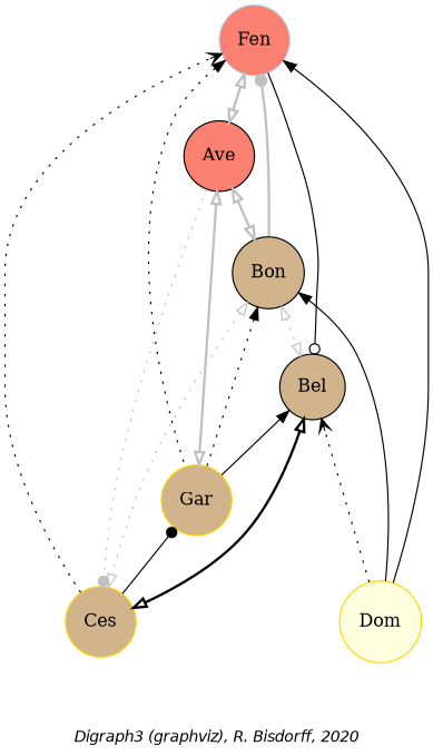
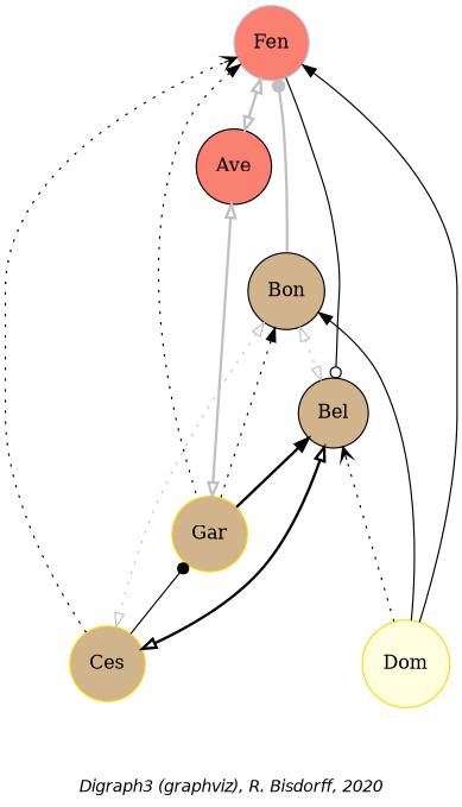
  digraph {
    fontname="Helvetica-Oblique"
    fontsize=12
    label="\nDigraph3 (graphviz), R. Bisdorff, 2020"
    node [fillcolor=tan shape=circle style=filled]
    edge [arrowhead=empty color=black dir=forward style=dotted]
    n1 [color=gold label=Ces]
    n2 [color=gold fillcolor=lightyellow label=Dom]
    n3 [color=lightblue fillcolor=salmon label=Fen]
    n4 [color=gold label=Gar]
    n5 [label=Bel]
    n6 [fillcolor=salmon label=Ave]
    n7 [label=Bon]
    subgraph sub_1 {
      rank=max
      n1
      n2
    }
    subgraph sub_2 {
      rank=min
      n3
    }
    n1 -> n3 [arrowhead=vee]
    n1 -> n4 [arrowhead=dot style=solid]
    n1 -> n5 [arrowtail=empty dir=both style=bold]
    n2 -> n3 [arrowhead=normal style=solid]
    n2 -> n5 [arrowhead=vee]
    n3 -> n4 [dir=back arrowhead=""]
    n3 -> n5 [arrowhead=odot style=solid]
-   n5 -> n4 [dir=back style=solid arrowhead=""]
-   n6 -> n1 [arrowhead=dot color=grey]
+   n5 -> n4 [dir=back style=bold arrowhead=""]
    n6 -> n3 [arrowtail=empty color=grey dir=both style=bold]
    n6 -> n4 [arrowtail=empty color=grey dir=both style=bold]
-   n6 -> n7 [arrowtail=empty color=grey dir=both style=bold]
    n7 -> n1 [arrowtail=empty color=grey dir=both]
    n7 -> n2 [dir=back style=solid arrowhead=""]
    n7 -> n3 [arrowhead=dot color=grey style=bold]
    n7 -> n4 [dir=back arrowhead=""]
    n7 -> n5 [arrowtail=empty color=grey dir=both]
  }
